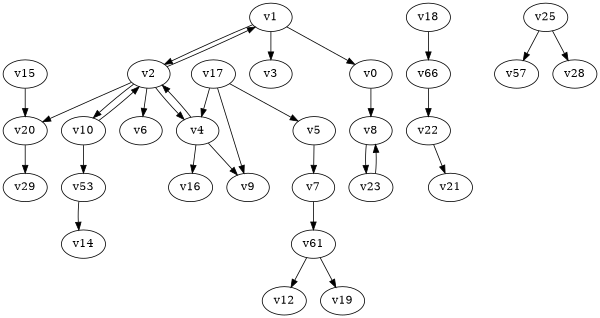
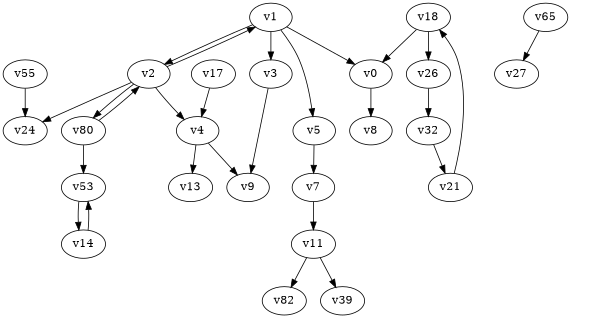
  digraph {
    node [player=1 weight=6]
    v0 [player=0 weight=1]
    v8 [player=0]
    v1 [weight=12]
    v2 [player=0 weight=14]
    v3 [weight=0]
    v5 [weight=5]
-   v23 [weight=2]
    v18 [player=0 weight=3]
-   v26 [player=0 weight=2 label=v66]
+   v26 [player=0 weight=2]
    v4 [player=0 weight=-2]
-   v6 [player=0 weight=9]
-   v10 [player=0 weight=3]
-   v20 [player=0 weight=10]
+   v10 [player=0 weight=3 label=v80]
+   v20 [player=0 weight=10 label=v24]
    v9 [weight=14]
    v7 [weight=2]
-   v16 [player=0]
+   v16 [player=0 label=v13]
    n17 [label=v53 weight=10]
-   v29 [weight=11]
    v17 [weight=12]
-   v11 [weight=11 label=v61]
-   v12 [player=0 weight=11]
-   v19 [weight=0]
-   v15 [weight=4]
+   v11 [weight=11]
+   v12 [player=0 weight=11 label=v82]
+   v19 [weight=0 label=v39]
+   v15 [weight=4 label=v55]
    v14 [player=0 weight=7]
-   v25 [weight=8]
-   v27 [weight=10 label=v57]
-   v28 [player=0]
+   v25 [weight=8 label=v65]
+   v27 [weight=10]
    v21 [weight=7]
-   v22 [player=0 weight=3]
+   v22 [player=0 weight=3 label=v32]
    v0 -> v8
-   v8 -> v23
    v1 -> v0
    v1 -> v2
    v1 -> v3
-   v17 -> v5
+   v1 -> v5
    v2 -> v1
    v2 -> v4
-   v2 -> v6
    v2 -> v10
    v2 -> v20
-   v17 -> v9
+   v3 -> v9
    v5 -> v7
-   v23 -> v8
+   v18 -> v0
    v18 -> v26
    v26 -> v22
-   v4 -> v2
    v4 -> v9
    v4 -> v16
    v10 -> v2
    v10 -> n17
-   v20 -> v29
    v7 -> v11
    n17 -> v14
    v17 -> v4
    v11 -> v12
    v11 -> v19
    v15 -> v20
+   v14 -> n17
    v25 -> v27
-   v25 -> v28
+   v21 -> v18
    v22 -> v21
  }
